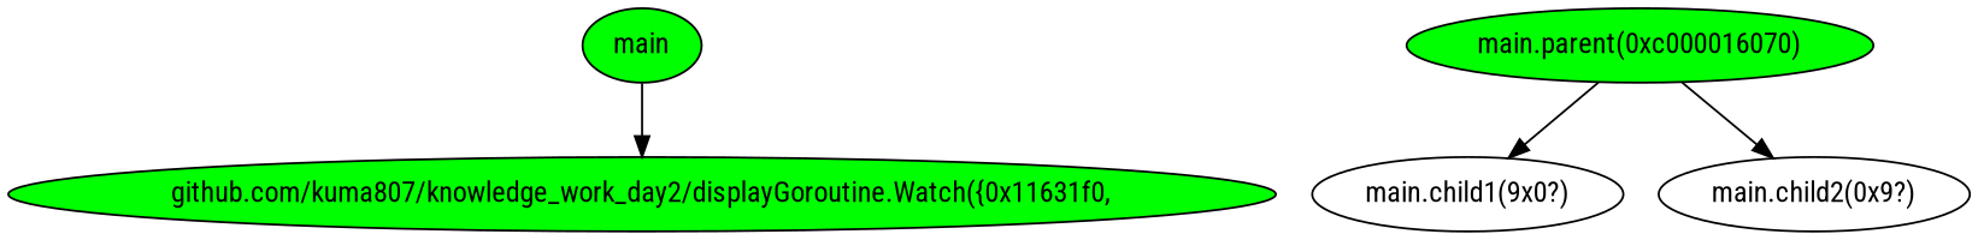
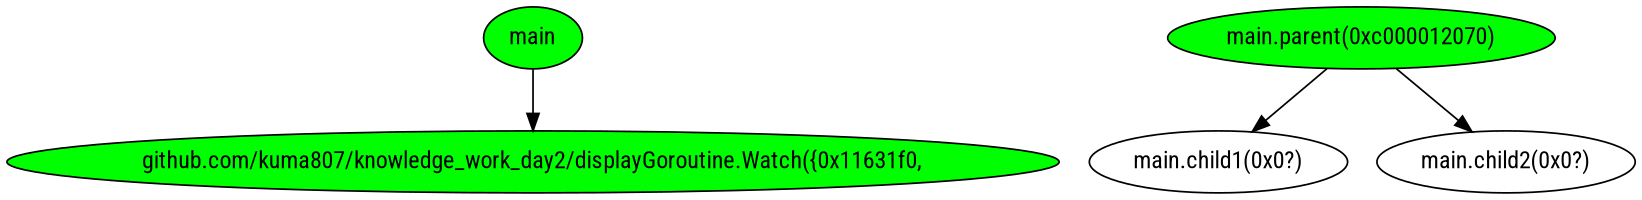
  digraph {
    fontname="Roboto Condensed"
    node [fillcolor="#00FF00" fontname="Roboto Condensed" style="solid,filled"]
    edge [fontname="Roboto Condensed"]
    main
    "github.com/kuma807/knowledge_work_day2/displayGoroutine.Watch({0x11631f0,"
-   "main.child1(0x0?)" [label="main.child1(9x0?)" fillcolor="" style=""]
-   "main.parent(0xc000012070)" [label="main.parent(0xc000016070)"]
-   "main.child2(0x0?)" [label="main.child2(0x9?)" fillcolor="" style=""]
+   "main.child1(0x0?)" [fillcolor="" style=""]
+   "main.parent(0xc000012070)"
+   "main.child2(0x0?)" [fillcolor="" style=""]
    main -> "github.com/kuma807/knowledge_work_day2/displayGoroutine.Watch({0x11631f0,"
    "main.parent(0xc000012070)" -> "main.child1(0x0?)"
    "main.parent(0xc000012070)" -> "main.child2(0x0?)"
  }
